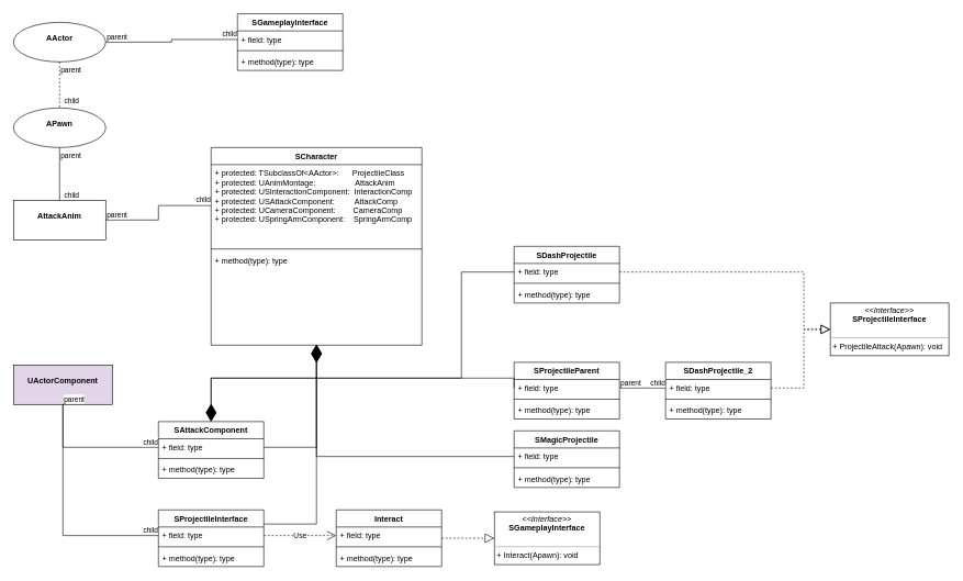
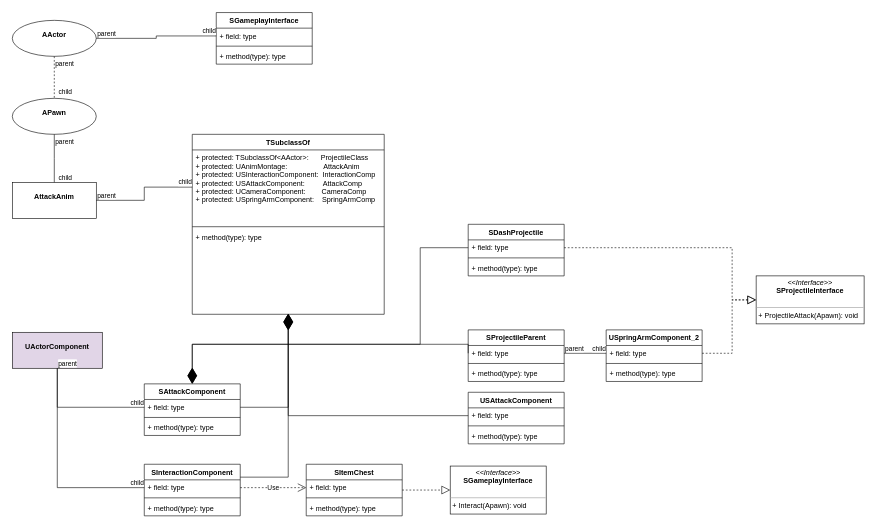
  <mxCell id="0" />
  <mxCell id="1" parent="0" />
  <mxCell id="2" value="&lt;p style=&quot;margin: 0px ; margin-top: 4px ; text-align: center&quot;&gt;&lt;i&gt;&amp;lt;&amp;lt;Interface&amp;gt;&amp;gt;&lt;/i&gt;&lt;br&gt;&lt;b&gt;SGameplayInterface&lt;/b&gt;&lt;/p&gt;&lt;p style=&quot;margin: 0px ; margin-left: 4px&quot;&gt;&lt;br&gt;&lt;/p&gt;&lt;hr size=&quot;1&quot;&gt;&lt;p style=&quot;margin: 0px ; margin-left: 4px&quot;&gt;+ Interact(Apawn): void&lt;br&gt;&lt;br&gt;&lt;/p&gt;" style="verticalAlign=top;align=left;overflow=fill;fontSize=12;fontFamily=Helvetica;html=1;" vertex="1" parent="1"><mxGeometry x="750" y="776" width="160" height="80" as="geometry" /></mxCell>
  <mxCell id="3" value="&lt;p style=&quot;margin: 0px ; margin-top: 4px ; text-align: center&quot;&gt;&lt;i&gt;&amp;lt;&amp;lt;Interface&amp;gt;&amp;gt;&lt;/i&gt;&lt;br&gt;&lt;b&gt;SProjectileInterface&lt;/b&gt;&lt;/p&gt;&lt;p style=&quot;margin: 0px ; margin-left: 4px&quot;&gt;&lt;br&gt;&lt;/p&gt;&lt;hr size=&quot;1&quot;&gt;&lt;p style=&quot;margin: 0px ; margin-left: 4px&quot;&gt;+ ProjectileAttack(Apawn): void&lt;br&gt;&lt;br&gt;&lt;/p&gt;" style="verticalAlign=top;align=left;overflow=fill;fontSize=12;fontFamily=Helvetica;html=1;" vertex="1" parent="1"><mxGeometry x="1260" y="459" width="180" height="80" as="geometry" /></mxCell>
  <mxCell id="4" value="SGameplayInterface" style="swimlane;fontStyle=1;align=center;verticalAlign=top;childLayout=stackLayout;horizontal=1;startSize=26;horizontalStack=0;resizeParent=1;resizeParentMax=0;resizeLast=0;collapsible=1;marginBottom=0;" vertex="1" parent="1"><mxGeometry x="360" y="20" width="160" height="86" as="geometry" /></mxCell>
  <mxCell id="5" value="+ field: type" style="text;strokeColor=none;fillColor=none;align=left;verticalAlign=top;spacingLeft=4;spacingRight=4;overflow=hidden;rotatable=0;points=[[0,0.5],[1,0.5]];portConstraint=eastwest;" vertex="1" parent="4"><mxGeometry y="26" width="160" height="26" as="geometry" /></mxCell>
  <mxCell id="6" value="" style="line;strokeWidth=1;fillColor=none;align=left;verticalAlign=middle;spacingTop=-1;spacingLeft=3;spacingRight=3;rotatable=0;labelPosition=right;points=[];portConstraint=eastwest;" vertex="1" parent="4"><mxGeometry y="52" width="160" height="8" as="geometry" /></mxCell>
  <mxCell id="7" value="+ method(type): type" style="text;strokeColor=none;fillColor=none;align=left;verticalAlign=top;spacingLeft=4;spacingRight=4;overflow=hidden;rotatable=0;points=[[0,0.5],[1,0.5]];portConstraint=eastwest;" vertex="1" parent="4"><mxGeometry y="60" width="160" height="26" as="geometry" /></mxCell>
- <mxCell id="8" value="SProjectileInterface" style="swimlane;fontStyle=1;align=center;verticalAlign=top;childLayout=stackLayout;horizontal=1;startSize=26;horizontalStack=0;resizeParent=1;resizeParentMax=0;resizeLast=0;collapsible=1;marginBottom=0;" vertex="1" parent="1"><mxGeometry x="240" y="773" width="160" height="86" as="geometry" /></mxCell>
+ <mxCell id="8" value="SInteractionComponent" style="swimlane;fontStyle=1;align=center;verticalAlign=top;childLayout=stackLayout;horizontal=1;startSize=26;horizontalStack=0;resizeParent=1;resizeParentMax=0;resizeLast=0;collapsible=1;marginBottom=0;" vertex="1" parent="1"><mxGeometry x="240" y="773" width="160" height="86" as="geometry" /></mxCell>
  <mxCell id="9" value="+ field: type" style="text;strokeColor=none;fillColor=none;align=left;verticalAlign=top;spacingLeft=4;spacingRight=4;overflow=hidden;rotatable=0;points=[[0,0.5],[1,0.5]];portConstraint=eastwest;" vertex="1" parent="8"><mxGeometry y="26" width="160" height="26" as="geometry" /></mxCell>
  <mxCell id="10" value="" style="line;strokeWidth=1;fillColor=none;align=left;verticalAlign=middle;spacingTop=-1;spacingLeft=3;spacingRight=3;rotatable=0;labelPosition=right;points=[];portConstraint=eastwest;" vertex="1" parent="8"><mxGeometry y="52" width="160" height="8" as="geometry" /></mxCell>
  <mxCell id="11" value="+ method(type): type" style="text;strokeColor=none;fillColor=none;align=left;verticalAlign=top;spacingLeft=4;spacingRight=4;overflow=hidden;rotatable=0;points=[[0,0.5],[1,0.5]];portConstraint=eastwest;" vertex="1" parent="8"><mxGeometry y="60" width="160" height="26" as="geometry" /></mxCell>
  <mxCell id="12" value="SAttackComponent" style="swimlane;fontStyle=1;align=center;verticalAlign=top;childLayout=stackLayout;horizontal=1;startSize=26;horizontalStack=0;resizeParent=1;resizeParentMax=0;resizeLast=0;collapsible=1;marginBottom=0;" vertex="1" parent="1"><mxGeometry x="240" y="639" width="160" height="86" as="geometry" /></mxCell>
  <mxCell id="13" value="+ field: type" style="text;strokeColor=none;fillColor=none;align=left;verticalAlign=top;spacingLeft=4;spacingRight=4;overflow=hidden;rotatable=0;points=[[0,0.5],[1,0.5]];portConstraint=eastwest;" vertex="1" parent="12"><mxGeometry y="26" width="160" height="26" as="geometry" /></mxCell>
  <mxCell id="14" value="" style="line;strokeWidth=1;fillColor=none;align=left;verticalAlign=middle;spacingTop=-1;spacingLeft=3;spacingRight=3;rotatable=0;labelPosition=right;points=[];portConstraint=eastwest;" vertex="1" parent="12"><mxGeometry y="52" width="160" height="8" as="geometry" /></mxCell>
  <mxCell id="15" value="+ method(type): type" style="text;strokeColor=none;fillColor=none;align=left;verticalAlign=top;spacingLeft=4;spacingRight=4;overflow=hidden;rotatable=0;points=[[0,0.5],[1,0.5]];portConstraint=eastwest;" vertex="1" parent="12"><mxGeometry y="60" width="160" height="26" as="geometry" /></mxCell>
- <mxCell id="16" value="Interact" style="swimlane;fontStyle=1;align=center;verticalAlign=top;childLayout=stackLayout;horizontal=1;startSize=26;horizontalStack=0;resizeParent=1;resizeParentMax=0;resizeLast=0;collapsible=1;marginBottom=0;" vertex="1" parent="1"><mxGeometry x="510" y="773" width="160" height="86" as="geometry" /></mxCell>
+ <mxCell id="16" value="SItemChest" style="swimlane;fontStyle=1;align=center;verticalAlign=top;childLayout=stackLayout;horizontal=1;startSize=26;horizontalStack=0;resizeParent=1;resizeParentMax=0;resizeLast=0;collapsible=1;marginBottom=0;" vertex="1" parent="1"><mxGeometry x="510" y="773" width="160" height="86" as="geometry" /></mxCell>
  <mxCell id="17" value="+ field: type" style="text;strokeColor=none;fillColor=none;align=left;verticalAlign=top;spacingLeft=4;spacingRight=4;overflow=hidden;rotatable=0;points=[[0,0.5],[1,0.5]];portConstraint=eastwest;" vertex="1" parent="16"><mxGeometry y="26" width="160" height="26" as="geometry" /></mxCell>
  <mxCell id="18" value="" style="line;strokeWidth=1;fillColor=none;align=left;verticalAlign=middle;spacingTop=-1;spacingLeft=3;spacingRight=3;rotatable=0;labelPosition=right;points=[];portConstraint=eastwest;" vertex="1" parent="16"><mxGeometry y="52" width="160" height="8" as="geometry" /></mxCell>
  <mxCell id="19" value="+ method(type): type" style="text;strokeColor=none;fillColor=none;align=left;verticalAlign=top;spacingLeft=4;spacingRight=4;overflow=hidden;rotatable=0;points=[[0,0.5],[1,0.5]];portConstraint=eastwest;" vertex="1" parent="16"><mxGeometry y="60" width="160" height="26" as="geometry" /></mxCell>
- <mxCell id="20" value="SMagicProjectile&#10;" style="swimlane;fontStyle=1;align=center;verticalAlign=top;childLayout=stackLayout;horizontal=1;startSize=26;horizontalStack=0;resizeParent=1;resizeParentMax=0;resizeLast=0;collapsible=1;marginBottom=0;" vertex="1" parent="1"><mxGeometry x="780" y="653" width="160" height="86" as="geometry" /></mxCell>
+ <mxCell id="20" value="USAttackComponent&#10;" style="swimlane;fontStyle=1;align=center;verticalAlign=top;childLayout=stackLayout;horizontal=1;startSize=26;horizontalStack=0;resizeParent=1;resizeParentMax=0;resizeLast=0;collapsible=1;marginBottom=0;" vertex="1" parent="1"><mxGeometry x="780" y="653" width="160" height="86" as="geometry" /></mxCell>
  <mxCell id="21" value="+ field: type" style="text;strokeColor=none;fillColor=none;align=left;verticalAlign=top;spacingLeft=4;spacingRight=4;overflow=hidden;rotatable=0;points=[[0,0.5],[1,0.5]];portConstraint=eastwest;" vertex="1" parent="20"><mxGeometry y="26" width="160" height="26" as="geometry" /></mxCell>
  <mxCell id="22" value="" style="line;strokeWidth=1;fillColor=none;align=left;verticalAlign=middle;spacingTop=-1;spacingLeft=3;spacingRight=3;rotatable=0;labelPosition=right;points=[];portConstraint=eastwest;" vertex="1" parent="20"><mxGeometry y="52" width="160" height="8" as="geometry" /></mxCell>
  <mxCell id="23" value="+ method(type): type" style="text;strokeColor=none;fillColor=none;align=left;verticalAlign=top;spacingLeft=4;spacingRight=4;overflow=hidden;rotatable=0;points=[[0,0.5],[1,0.5]];portConstraint=eastwest;" vertex="1" parent="20"><mxGeometry y="60" width="160" height="26" as="geometry" /></mxCell>
  <mxCell id="24" value="SDashProjectile&#10;" style="swimlane;fontStyle=1;align=center;verticalAlign=top;childLayout=stackLayout;horizontal=1;startSize=26;horizontalStack=0;resizeParent=1;resizeParentMax=0;resizeLast=0;collapsible=1;marginBottom=0;" vertex="1" parent="1"><mxGeometry x="780" y="373" width="160" height="86" as="geometry" /></mxCell>
  <mxCell id="25" value="+ field: type" style="text;strokeColor=none;fillColor=none;align=left;verticalAlign=top;spacingLeft=4;spacingRight=4;overflow=hidden;rotatable=0;points=[[0,0.5],[1,0.5]];portConstraint=eastwest;" vertex="1" parent="24"><mxGeometry y="26" width="160" height="26" as="geometry" /></mxCell>
  <mxCell id="26" value="" style="line;strokeWidth=1;fillColor=none;align=left;verticalAlign=middle;spacingTop=-1;spacingLeft=3;spacingRight=3;rotatable=0;labelPosition=right;points=[];portConstraint=eastwest;" vertex="1" parent="24"><mxGeometry y="52" width="160" height="8" as="geometry" /></mxCell>
  <mxCell id="27" value="+ method(type): type" style="text;strokeColor=none;fillColor=none;align=left;verticalAlign=top;spacingLeft=4;spacingRight=4;overflow=hidden;rotatable=0;points=[[0,0.5],[1,0.5]];portConstraint=eastwest;" vertex="1" parent="24"><mxGeometry y="60" width="160" height="26" as="geometry" /></mxCell>
- <mxCell id="28" value="SDashProjectile_2&#10;&#10;" style="swimlane;fontStyle=1;align=center;verticalAlign=top;childLayout=stackLayout;horizontal=1;startSize=26;horizontalStack=0;resizeParent=1;resizeParentMax=0;resizeLast=0;collapsible=1;marginBottom=0;" vertex="1" parent="1"><mxGeometry x="1010" y="549" width="160" height="86" as="geometry" /></mxCell>
+ <mxCell id="28" value="USpringArmComponent_2&#10;&#10;" style="swimlane;fontStyle=1;align=center;verticalAlign=top;childLayout=stackLayout;horizontal=1;startSize=26;horizontalStack=0;resizeParent=1;resizeParentMax=0;resizeLast=0;collapsible=1;marginBottom=0;" vertex="1" parent="1"><mxGeometry x="1010" y="549" width="160" height="86" as="geometry" /></mxCell>
  <mxCell id="29" value="+ field: type" style="text;strokeColor=none;fillColor=none;align=left;verticalAlign=top;spacingLeft=4;spacingRight=4;overflow=hidden;rotatable=0;points=[[0,0.5],[1,0.5]];portConstraint=eastwest;" vertex="1" parent="28"><mxGeometry y="26" width="160" height="26" as="geometry" /></mxCell>
  <mxCell id="30" value="" style="line;strokeWidth=1;fillColor=none;align=left;verticalAlign=middle;spacingTop=-1;spacingLeft=3;spacingRight=3;rotatable=0;labelPosition=right;points=[];portConstraint=eastwest;" vertex="1" parent="28"><mxGeometry y="52" width="160" height="8" as="geometry" /></mxCell>
  <mxCell id="31" value="+ method(type): type" style="text;strokeColor=none;fillColor=none;align=left;verticalAlign=top;spacingLeft=4;spacingRight=4;overflow=hidden;rotatable=0;points=[[0,0.5],[1,0.5]];portConstraint=eastwest;" vertex="1" parent="28"><mxGeometry y="60" width="160" height="26" as="geometry" /></mxCell>
- <mxCell id="32" value="SCharacter" style="swimlane;fontStyle=1;align=center;verticalAlign=top;childLayout=stackLayout;horizontal=1;startSize=26;horizontalStack=0;resizeParent=1;resizeParentMax=0;resizeLast=0;collapsible=1;marginBottom=0;" vertex="1" parent="1"><mxGeometry x="320" y="223" width="320" height="300" as="geometry" /></mxCell>
+ <mxCell id="32" value="TSubclassOf" style="swimlane;fontStyle=1;align=center;verticalAlign=top;childLayout=stackLayout;horizontal=1;startSize=26;horizontalStack=0;resizeParent=1;resizeParentMax=0;resizeLast=0;collapsible=1;marginBottom=0;" vertex="1" parent="1"><mxGeometry x="320" y="223" width="320" height="300" as="geometry" /></mxCell>
  <mxCell id="33" value="+ protected: TSubclassOf&lt;AActor&gt;:       ProjectileClass&#10;+ protected: UAnimMontage:                  AttackAnim&#10;+ protected: USInteractionComponent:  InteractionComp&#10;+ protected: USAttackComponent:         AttackComp&#10;+ protected: UCameraComponent:        CameraComp&#10;+ protected: USpringArmComponent:    SpringArmComp&#10;&#10;" style="text;strokeColor=none;fillColor=none;align=left;verticalAlign=top;spacingLeft=4;spacingRight=4;overflow=hidden;rotatable=0;points=[[0,0.5],[1,0.5]];portConstraint=eastwest;" vertex="1" parent="32"><mxGeometry y="26" width="320" height="124" as="geometry" /></mxCell>
  <mxCell id="34" value="" style="line;strokeWidth=1;fillColor=none;align=left;verticalAlign=middle;spacingTop=-1;spacingLeft=3;spacingRight=3;rotatable=0;labelPosition=right;points=[];portConstraint=eastwest;" vertex="1" parent="32"><mxGeometry y="150" width="320" height="8" as="geometry" /></mxCell>
  <mxCell id="35" value="+ method(type): type" style="text;strokeColor=none;fillColor=none;align=left;verticalAlign=top;spacingLeft=4;spacingRight=4;overflow=hidden;rotatable=0;points=[[0,0.5],[1,0.5]];portConstraint=eastwest;" vertex="1" parent="32"><mxGeometry y="158" width="320" height="142" as="geometry" /></mxCell>
  <mxCell id="36" value="SProjectileParent" style="swimlane;fontStyle=1;align=center;verticalAlign=top;childLayout=stackLayout;horizontal=1;startSize=26;horizontalStack=0;resizeParent=1;resizeParentMax=0;resizeLast=0;collapsible=1;marginBottom=0;" vertex="1" parent="1"><mxGeometry x="780" y="549" width="160" height="86" as="geometry" /></mxCell>
  <mxCell id="37" value="+ field: type" style="text;strokeColor=none;fillColor=none;align=left;verticalAlign=top;spacingLeft=4;spacingRight=4;overflow=hidden;rotatable=0;points=[[0,0.5],[1,0.5]];portConstraint=eastwest;" vertex="1" parent="36"><mxGeometry y="26" width="160" height="26" as="geometry" /></mxCell>
  <mxCell id="38" value="" style="line;strokeWidth=1;fillColor=none;align=left;verticalAlign=middle;spacingTop=-1;spacingLeft=3;spacingRight=3;rotatable=0;labelPosition=right;points=[];portConstraint=eastwest;" vertex="1" parent="36"><mxGeometry y="52" width="160" height="8" as="geometry" /></mxCell>
  <mxCell id="39" value="+ method(type): type" style="text;strokeColor=none;fillColor=none;align=left;verticalAlign=top;spacingLeft=4;spacingRight=4;overflow=hidden;rotatable=0;points=[[0,0.5],[1,0.5]];portConstraint=eastwest;" vertex="1" parent="36"><mxGeometry y="60" width="160" height="26" as="geometry" /></mxCell>
  <mxCell id="40" value="&lt;p style=&quot;margin: 0px ; margin-top: 4px ; text-align: center&quot;&gt;&lt;br&gt;&lt;b&gt;UActorComponent&lt;/b&gt;&lt;/p&gt;" style="verticalAlign=top;align=left;overflow=fill;fontSize=12;fontFamily=Helvetica;html=1;fillColor=#e1d5e7;" vertex="1" parent="1"><mxGeometry x="20" y="553" width="150" height="60" as="geometry" /></mxCell>
  <mxCell id="41" value="&lt;p style=&quot;margin: 0px ; margin-top: 4px ; text-align: center&quot;&gt;&lt;br&gt;&lt;b&gt;AActor&lt;/b&gt;&lt;/p&gt;" style="ellipse;verticalAlign=top;align=left;overflow=fill;fontSize=12;fontFamily=Helvetica;html=1;" vertex="1" parent="1"><mxGeometry x="20" y="33" width="140" height="60" as="geometry" /></mxCell>
  <mxCell id="42" value="" style="endArrow=none;html=1;edgeStyle=orthogonalEdgeStyle;rounded=0;entryX=0.5;entryY=0;entryDx=0;entryDy=0;exitX=0.5;exitY=1;exitDx=0;exitDy=0;dashed=1;" edge="1" parent="1" source="41" target="54"><mxGeometry relative="1" as="geometry"><mxPoint x="710" y="153" as="sourcePoint" /><mxPoint x="870" y="153" as="targetPoint" /></mxGeometry></mxCell>
  <mxCell id="43" value="parent" style="edgeLabel;resizable=0;html=1;align=left;verticalAlign=bottom;" connectable="0" vertex="1" parent="42"><mxGeometry x="-1" relative="1" as="geometry"><mxPoint y="20" as="offset" /></mxGeometry></mxCell>
  <mxCell id="44" value="child" style="edgeLabel;resizable=0;html=1;align=right;verticalAlign=bottom;" connectable="0" vertex="1" parent="42"><mxGeometry x="1" relative="1" as="geometry"><mxPoint x="30" y="-3" as="offset" /></mxGeometry></mxCell>
  <mxCell id="45" value="" style="endArrow=none;html=1;edgeStyle=orthogonalEdgeStyle;rounded=0;exitX=1;exitY=0.5;exitDx=0;exitDy=0;entryX=0;entryY=0.5;entryDx=0;entryDy=0;" edge="1" parent="1" source="37" target="29"><mxGeometry relative="1" as="geometry"><mxPoint x="617" y="714" as="sourcePoint" /><mxPoint x="770" y="709" as="targetPoint" /></mxGeometry></mxCell>
  <mxCell id="46" value="parent" style="edgeLabel;resizable=0;html=1;align=left;verticalAlign=bottom;" connectable="0" vertex="1" parent="45"><mxGeometry x="-1" relative="1" as="geometry" /></mxCell>
  <mxCell id="47" value="child" style="edgeLabel;resizable=0;html=1;align=right;verticalAlign=bottom;" connectable="0" vertex="1" parent="45"><mxGeometry x="1" relative="1" as="geometry" /></mxCell>
  <mxCell id="48" value="" style="endArrow=block;dashed=1;endFill=0;endSize=12;html=1;rounded=0;edgeStyle=orthogonalEdgeStyle;entryX=0;entryY=0.5;entryDx=0;entryDy=0;" edge="1" parent="1" source="16" target="2"><mxGeometry width="160" relative="1" as="geometry"><mxPoint x="960" y="905" as="sourcePoint" /><mxPoint x="1120" y="905" as="targetPoint" /></mxGeometry></mxCell>
  <mxCell id="49" value="" style="endArrow=block;dashed=1;endFill=0;endSize=12;html=1;rounded=0;edgeStyle=orthogonalEdgeStyle;entryX=0;entryY=0.5;entryDx=0;entryDy=0;exitX=1;exitY=0.5;exitDx=0;exitDy=0;" edge="1" parent="1" source="25" target="3"><mxGeometry width="160" relative="1" as="geometry"><mxPoint x="820" y="379" as="sourcePoint" /><mxPoint x="980" y="379" as="targetPoint" /><Array as="points"><mxPoint x="1220" y="412" /><mxPoint x="1220" y="499" /></Array></mxGeometry></mxCell>
  <mxCell id="50" value="" style="endArrow=block;dashed=1;endFill=0;endSize=12;html=1;rounded=0;edgeStyle=orthogonalEdgeStyle;exitX=1;exitY=0.5;exitDx=0;exitDy=0;entryX=0;entryY=0.5;entryDx=0;entryDy=0;" edge="1" parent="1" source="29" target="3"><mxGeometry width="160" relative="1" as="geometry"><mxPoint x="1180" y="438" as="sourcePoint" /><mxPoint x="1270" y="529" as="targetPoint" /><Array as="points"><mxPoint x="1220" y="588" /><mxPoint x="1220" y="499" /></Array></mxGeometry></mxCell>
  <mxCell id="51" value="" style="endArrow=none;html=1;edgeStyle=orthogonalEdgeStyle;rounded=0;exitX=0.5;exitY=1;exitDx=0;exitDy=0;" edge="1" parent="1" source="40" target="9"><mxGeometry relative="1" as="geometry"><mxPoint x="110" y="984" as="sourcePoint" /><mxPoint x="270" y="984" as="targetPoint" /></mxGeometry></mxCell>
  <mxCell id="52" value="parent" style="edgeLabel;resizable=0;html=1;align=left;verticalAlign=bottom;" connectable="0" vertex="1" parent="51"><mxGeometry x="-1" relative="1" as="geometry" /></mxCell>
  <mxCell id="53" value="child" style="edgeLabel;resizable=0;html=1;align=right;verticalAlign=bottom;" connectable="0" vertex="1" parent="51"><mxGeometry x="1" relative="1" as="geometry" /></mxCell>
  <mxCell id="54" value="&lt;p style=&quot;margin: 0px ; margin-top: 4px ; text-align: center&quot;&gt;&lt;br&gt;&lt;b&gt;APawn&lt;/b&gt;&lt;/p&gt;" style="ellipse;verticalAlign=top;align=left;overflow=fill;fontSize=12;fontFamily=Helvetica;html=1;" vertex="1" parent="1"><mxGeometry x="20" y="163" width="140" height="60" as="geometry" /></mxCell>
  <mxCell id="55" value="&lt;p style=&quot;margin: 0px ; margin-top: 4px ; text-align: center&quot;&gt;&lt;br&gt;&lt;b&gt;AttackAnim&lt;/b&gt;&lt;/p&gt;" style="verticalAlign=top;align=left;overflow=fill;fontSize=12;fontFamily=Helvetica;html=1;" vertex="1" parent="1"><mxGeometry x="20" y="303" width="140" height="60" as="geometry" /></mxCell>
  <mxCell id="56" value="" style="endArrow=none;html=1;edgeStyle=orthogonalEdgeStyle;rounded=0;exitX=0.5;exitY=1;exitDx=0;exitDy=0;" edge="1" parent="1" source="54"><mxGeometry relative="1" as="geometry"><mxPoint x="190" y="483" as="sourcePoint" /><mxPoint x="90" y="303" as="targetPoint" /></mxGeometry></mxCell>
  <mxCell id="57" value="parent" style="edgeLabel;resizable=0;html=1;align=left;verticalAlign=bottom;" connectable="0" vertex="1" parent="56"><mxGeometry x="-1" relative="1" as="geometry"><mxPoint y="20" as="offset" /></mxGeometry></mxCell>
  <mxCell id="58" value="child" style="edgeLabel;resizable=0;html=1;align=right;verticalAlign=bottom;" connectable="0" vertex="1" parent="56"><mxGeometry x="1" relative="1" as="geometry"><mxPoint x="30" as="offset" /></mxGeometry></mxCell>
  <mxCell id="59" value="" style="endArrow=none;html=1;edgeStyle=orthogonalEdgeStyle;rounded=0;exitX=1;exitY=0.5;exitDx=0;exitDy=0;entryX=0;entryY=0.5;entryDx=0;entryDy=0;" edge="1" parent="1" source="55" target="33"><mxGeometry relative="1" as="geometry"><mxPoint x="290" y="363" as="sourcePoint" /><mxPoint x="450" y="363" as="targetPoint" /></mxGeometry></mxCell>
  <mxCell id="60" value="parent" style="edgeLabel;resizable=0;html=1;align=left;verticalAlign=bottom;" connectable="0" vertex="1" parent="59"><mxGeometry x="-1" relative="1" as="geometry" /></mxCell>
  <mxCell id="61" value="child" style="edgeLabel;resizable=0;html=1;align=right;verticalAlign=bottom;" connectable="0" vertex="1" parent="59"><mxGeometry x="1" relative="1" as="geometry" /></mxCell>
  <mxCell id="62" value="" style="endArrow=none;html=1;edgeStyle=orthogonalEdgeStyle;rounded=0;exitX=0.5;exitY=1;exitDx=0;exitDy=0;entryX=0;entryY=0.5;entryDx=0;entryDy=0;" edge="1" parent="1" source="40" target="13"><mxGeometry relative="1" as="geometry"><mxPoint x="80" y="783" as="sourcePoint" /><mxPoint x="240" y="783" as="targetPoint" /></mxGeometry></mxCell>
  <mxCell id="63" value="parent" style="edgeLabel;resizable=0;html=1;align=left;verticalAlign=bottom;" connectable="0" vertex="1" parent="62"><mxGeometry x="-1" relative="1" as="geometry" /></mxCell>
  <mxCell id="64" value="child" style="edgeLabel;resizable=0;html=1;align=right;verticalAlign=bottom;" connectable="0" vertex="1" parent="62"><mxGeometry x="1" relative="1" as="geometry" /></mxCell>
  <mxCell id="65" value="Use" style="endArrow=open;endSize=12;dashed=1;html=1;rounded=0;edgeStyle=orthogonalEdgeStyle;exitX=1;exitY=0.5;exitDx=0;exitDy=0;entryX=0;entryY=0.5;entryDx=0;entryDy=0;" edge="1" parent="1" source="9" target="17"><mxGeometry width="160" relative="1" as="geometry"><mxPoint x="320" y="943" as="sourcePoint" /><mxPoint x="480" y="943" as="targetPoint" /></mxGeometry></mxCell>
  <mxCell id="66" style="edgeStyle=orthogonalEdgeStyle;rounded=0;orthogonalLoop=1;jettySize=auto;html=1;exitX=1;exitY=0.5;exitDx=0;exitDy=0;" edge="1" parent="1" source="9"><mxGeometry relative="1" as="geometry"><mxPoint x="400" y="812" as="targetPoint" /></mxGeometry></mxCell>
  <mxCell id="67" value="" style="endArrow=diamondThin;endFill=1;endSize=24;html=1;rounded=0;edgeStyle=orthogonalEdgeStyle;exitX=1;exitY=0.5;exitDx=0;exitDy=0;entryX=0.5;entryY=1;entryDx=0;entryDy=0;entryPerimeter=0;" edge="1" parent="1" source="13" target="35"><mxGeometry width="160" relative="1" as="geometry"><mxPoint x="590" y="633" as="sourcePoint" /><mxPoint x="750" y="633" as="targetPoint" /></mxGeometry></mxCell>
  <mxCell id="68" value="" style="endArrow=diamondThin;endFill=1;endSize=24;html=1;rounded=0;edgeStyle=orthogonalEdgeStyle;exitX=1;exitY=0.25;exitDx=0;exitDy=0;entryX=0.5;entryY=0.993;entryDx=0;entryDy=0;entryPerimeter=0;" edge="1" parent="1" source="8" target="35"><mxGeometry width="160" relative="1" as="geometry"><mxPoint x="630" y="603" as="sourcePoint" /><mxPoint x="790" y="603" as="targetPoint" /></mxGeometry></mxCell>
  <mxCell id="69" value="" style="endArrow=diamondThin;endFill=1;endSize=24;html=1;rounded=0;edgeStyle=orthogonalEdgeStyle;exitX=0;exitY=0.5;exitDx=0;exitDy=0;entryX=0.5;entryY=0;entryDx=0;entryDy=0;" edge="1" parent="1" source="25" target="12"><mxGeometry width="160" relative="1" as="geometry"><mxPoint x="1040" y="703" as="sourcePoint" /><mxPoint x="1200" y="703" as="targetPoint" /><Array as="points"><mxPoint x="700" y="412" /><mxPoint x="700" y="573" /><mxPoint x="320" y="573" /></Array></mxGeometry></mxCell>
  <mxCell id="70" value="" style="endArrow=diamondThin;endFill=1;endSize=24;html=1;rounded=0;edgeStyle=orthogonalEdgeStyle;exitX=0;exitY=0.5;exitDx=0;exitDy=0;entryX=0.5;entryY=0;entryDx=0;entryDy=0;" edge="1" parent="1" source="37" target="12"><mxGeometry width="160" relative="1" as="geometry"><mxPoint x="790" y="422" as="sourcePoint" /><mxPoint x="330" y="649" as="targetPoint" /><Array as="points"><mxPoint x="780" y="573" /><mxPoint x="320" y="573" /></Array></mxGeometry></mxCell>
  <mxCell id="71" value="" style="endArrow=diamondThin;endFill=1;endSize=24;html=1;rounded=0;edgeStyle=orthogonalEdgeStyle;exitX=0;exitY=0.5;exitDx=0;exitDy=0;entryX=0.5;entryY=0.993;entryDx=0;entryDy=0;entryPerimeter=0;" edge="1" parent="1" source="21" target="35"><mxGeometry width="160" relative="1" as="geometry"><mxPoint x="410" y="804.5" as="sourcePoint" /><mxPoint x="490" y="532.006" as="targetPoint" /></mxGeometry></mxCell>
  <mxCell id="72" value="" style="endArrow=none;html=1;edgeStyle=orthogonalEdgeStyle;rounded=0;exitX=1;exitY=0.5;exitDx=0;exitDy=0;entryX=0;entryY=0.5;entryDx=0;entryDy=0;" edge="1" parent="1" source="41" target="5"><mxGeometry relative="1" as="geometry"><mxPoint x="240" y="123" as="sourcePoint" /><mxPoint x="400" y="123" as="targetPoint" /><Array as="points"><mxPoint x="260" y="63" /><mxPoint x="260" y="59" /></Array></mxGeometry></mxCell>
  <mxCell id="73" value="parent" style="edgeLabel;resizable=0;html=1;align=left;verticalAlign=bottom;" connectable="0" vertex="1" parent="72"><mxGeometry x="-1" relative="1" as="geometry" /></mxCell>
  <mxCell id="74" value="child" style="edgeLabel;resizable=0;html=1;align=right;verticalAlign=bottom;" connectable="0" vertex="1" parent="72"><mxGeometry x="1" relative="1" as="geometry" /></mxCell>
